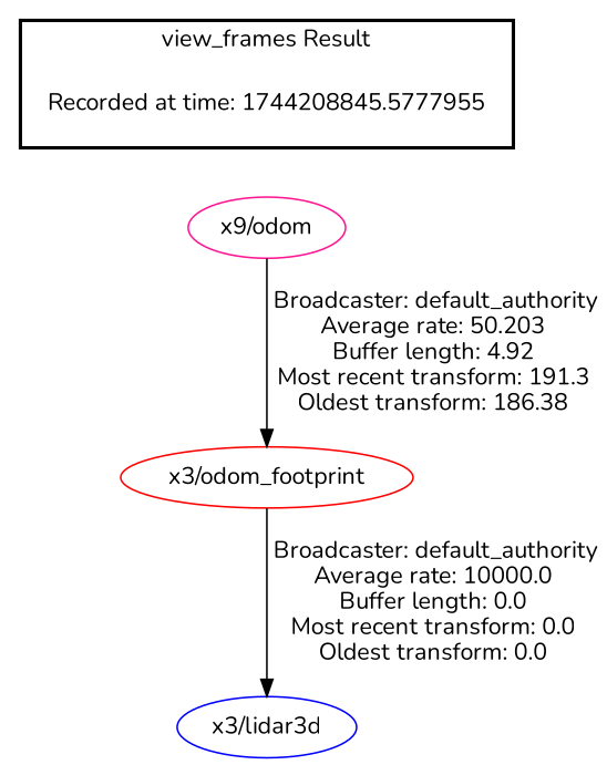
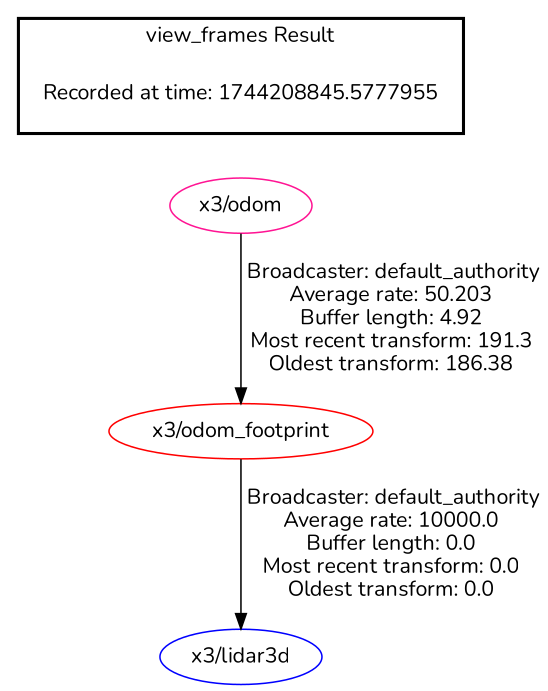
  digraph {
    fontname=Nunito
    node [color=red fontname=Nunito]
    edge [fontname=Nunito]
    "Recorded at time: 1744208845.5777955" [shape=plaintext]
-   "x3/odom" [color=deeppink label="x9/odom"]
+   "x3/odom" [color=deeppink]
    n3 [label="x3/odom_footprint"]
    "x3/lidar3d" [color=blue]
    subgraph cluster_1 {
      color=black
      label="view_frames Result"
      style=bold
      "Recorded at time: 1744208845.5777955"
    }
    "Recorded at time: 1744208845.5777955" -> "x3/odom" [style=invis]
    "x3/odom" -> n3 [label=" Broadcaster: default_authority\nAverage rate: 50.203\nBuffer length: 4.92\nMost recent transform: 191.3\nOldest transform: 186.38\n"]
    n3 -> "x3/lidar3d" [label=" Broadcaster: default_authority\nAverage rate: 10000.0\nBuffer length: 0.0\nMost recent transform: 0.0\nOldest transform: 0.0\n"]
  }
